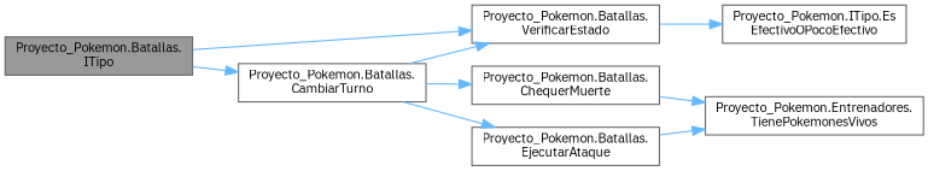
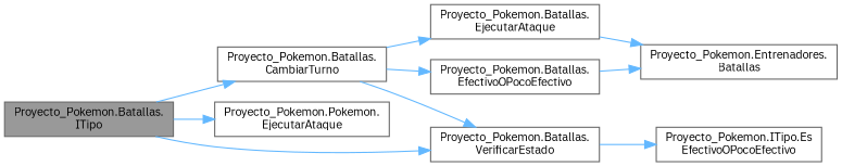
  digraph {
    fontname="IBM Plex Sans"
    rankdir=LR
    node [color=grey40 fillcolor=white fontname="IBM Plex Sans" fontsize=10 shape=box style=filled]
    edge [color=steelblue1 fontname="IBM Plex Sans" fontsize=10 labelfontname=Helvetica labelfontsize=10 style=solid]
    n1 [color=gray40 fillcolor=grey60 fontcolor=black height=0.2 label="Proyecto_Pokemon.Batallas.\lITipo" width=0.4]
    n2 [height=0.2 label="Proyecto_Pokemon.Batallas.\lCambiarTurno" width=0.4]
+   n3 [height=0.2 label="Proyecto_Pokemon.Pokemon.\lEjecutarAtaque" width=0.4]
    n4 [height=0.2 label="Proyecto_Pokemon.Batallas.\lVerificarEstado" width=0.4]
-   n5 [height=0.2 label="Proyecto_Pokemon.Batallas.\lChequerMuerte" width=0.4]
+   n5 [height=0.2 label="Proyecto_Pokemon.Batallas.\lEfectivoOPocoEfectivo" width=0.4]
    n6 [height=0.2 label="Proyecto_Pokemon.Batallas.\lEjecutarAtaque" width=0.4]
    n7 [height=0.2 label="Proyecto_Pokemon.ITipo.Es\lEfectivoOPocoEfectivo" width=0.4]
-   n8 [height=0.2 label="Proyecto_Pokemon.Entrenadores.\lTienePokemonesVivos" width=0.4]
+   n8 [height=0.2 label="Proyecto_Pokemon.Entrenadores.\lBatallas" width=0.4]
    n1 -> n2
+   n1 -> n3
    n1 -> n4
    n2 -> n4
    n2 -> n5
    n2 -> n6
    n4 -> n7
    n5 -> n8
    n6 -> n8
  }
